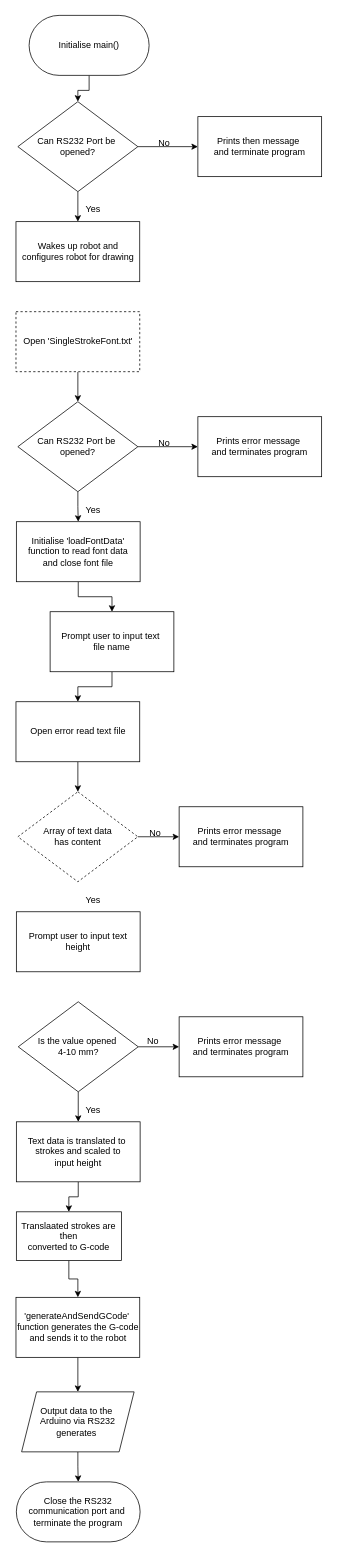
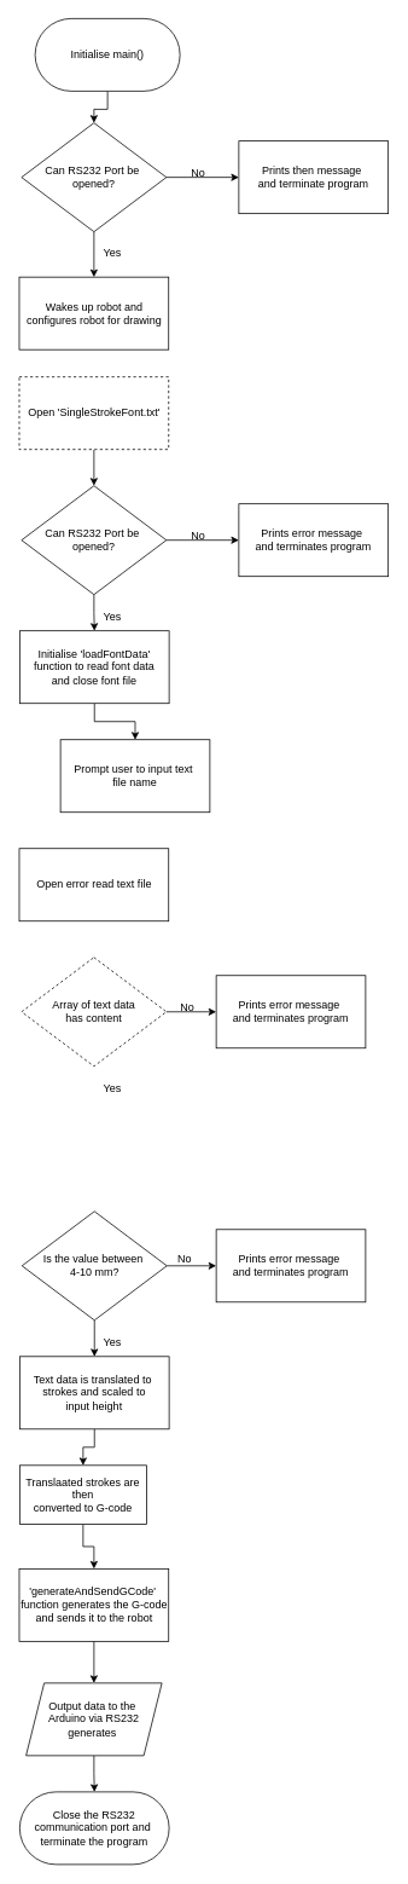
  <mxCell id="0" />
  <mxCell id="1" parent="0" />
  <mxCell id="2" style="edgeStyle=orthogonalEdgeStyle;rounded=0;orthogonalLoop=1;jettySize=auto;html=1;entryX=0.5;entryY=0;entryDx=0;entryDy=0;" parent="1" source="3" target="6" edge="1"><mxGeometry relative="1" as="geometry" /></mxCell>
  <mxCell id="3" value="Initialise main()" style="rounded=1;whiteSpace=wrap;html=1;arcSize=50;" parent="1" vertex="1"><mxGeometry x="38" y="20" width="160" height="80" as="geometry" /></mxCell>
  <mxCell id="4" style="edgeStyle=orthogonalEdgeStyle;rounded=0;orthogonalLoop=1;jettySize=auto;html=1;entryX=0;entryY=0.5;entryDx=0;entryDy=0;" parent="1" source="6" target="7" edge="1"><mxGeometry relative="1" as="geometry" /></mxCell>
  <mxCell id="5" style="edgeStyle=orthogonalEdgeStyle;rounded=0;orthogonalLoop=1;jettySize=auto;html=1;entryX=0.5;entryY=0;entryDx=0;entryDy=0;" parent="1" source="6" target="9" edge="1"><mxGeometry relative="1" as="geometry" /></mxCell>
  <mxCell id="6" value="Can RS232 Port be&amp;nbsp;&lt;div&gt;opened?&lt;/div&gt;" style="rhombus;whiteSpace=wrap;html=1;" parent="1" vertex="1"><mxGeometry x="23" y="135" width="160" height="120" as="geometry" /></mxCell>
  <mxCell id="7" value="Prints then message&amp;nbsp;&lt;div&gt;and terminate program&lt;/div&gt;" style="rounded=0;whiteSpace=wrap;html=1;" parent="1" vertex="1"><mxGeometry x="263" y="155" width="165" height="80" as="geometry" /></mxCell>
  <mxCell id="8" value="No" style="text;html=1;align=center;verticalAlign=middle;resizable=0;points=[];autosize=1;strokeColor=none;fillColor=none;" parent="1" vertex="1"><mxGeometry x="198" y="175" width="40" height="30" as="geometry" /></mxCell>
- <mxCell id="9" value="&lt;div&gt;Wakes up robot and configures robot for drawing&lt;/div&gt;" style="rounded=0;whiteSpace=wrap;html=1;" parent="1" vertex="1"><mxGeometry x="20.5" y="295" width="165" height="80" as="geometry" /></mxCell>
+ <mxCell id="9" value="&lt;div&gt;Wakes up robot and configures robot for drawing&lt;/div&gt;" style="rounded=0;whiteSpace=wrap;html=1;" parent="1" vertex="1"><mxGeometry x="20.5" y="305" width="165" height="80" as="geometry" /></mxCell>
  <mxCell id="10" value="Yes" style="text;html=1;align=center;verticalAlign=middle;resizable=0;points=[];autosize=1;strokeColor=none;fillColor=none;" parent="1" vertex="1"><mxGeometry x="103" y="263" width="40" height="30" as="geometry" /></mxCell>
  <mxCell id="11" style="edgeStyle=orthogonalEdgeStyle;rounded=0;orthogonalLoop=1;jettySize=auto;html=1;entryX=0.5;entryY=0;entryDx=0;entryDy=0;" parent="1" source="12" target="15" edge="1"><mxGeometry relative="1" as="geometry" /></mxCell>
  <mxCell id="12" value="Open 'SingleStrokeFont.txt'" style="rounded=0;whiteSpace=wrap;html=1;dashed=1;" parent="1" vertex="1"><mxGeometry x="20.5" y="415" width="165" height="80" as="geometry" /></mxCell>
  <mxCell id="13" style="edgeStyle=orthogonalEdgeStyle;rounded=0;orthogonalLoop=1;jettySize=auto;html=1;entryX=0;entryY=0.5;entryDx=0;entryDy=0;" parent="1" source="15" target="16" edge="1"><mxGeometry relative="1" as="geometry" /></mxCell>
  <mxCell id="14" style="edgeStyle=orthogonalEdgeStyle;rounded=0;orthogonalLoop=1;jettySize=auto;html=1;entryX=0.5;entryY=0;entryDx=0;entryDy=0;" parent="1" source="15" target="19" edge="1"><mxGeometry relative="1" as="geometry" /></mxCell>
  <mxCell id="15" value="Can RS232 Port be&amp;nbsp;&lt;div&gt;opened?&lt;/div&gt;" style="rhombus;whiteSpace=wrap;html=1;" parent="1" vertex="1"><mxGeometry x="23" y="535" width="160" height="120" as="geometry" /></mxCell>
  <mxCell id="16" value="Prints error message&amp;nbsp;&lt;div&gt;and terminates program&lt;/div&gt;" style="rounded=0;whiteSpace=wrap;html=1;" parent="1" vertex="1"><mxGeometry x="263" y="555" width="165" height="80" as="geometry" /></mxCell>
  <mxCell id="17" value="No" style="text;html=1;align=center;verticalAlign=middle;resizable=0;points=[];autosize=1;strokeColor=none;fillColor=none;" parent="1" vertex="1"><mxGeometry x="198" y="575" width="40" height="30" as="geometry" /></mxCell>
  <mxCell id="18" style="edgeStyle=orthogonalEdgeStyle;rounded=0;orthogonalLoop=1;jettySize=auto;html=1;entryX=0.5;entryY=0;entryDx=0;entryDy=0;" parent="1" source="19" target="21" edge="1"><mxGeometry relative="1" as="geometry" /></mxCell>
  <mxCell id="19" value="Initialise 'loadFontData' function to read font data&lt;div&gt;and close font file&lt;/div&gt;" style="rounded=0;whiteSpace=wrap;html=1;" parent="1" vertex="1"><mxGeometry x="21" y="695" width="165" height="80" as="geometry" /></mxCell>
- <mxCell id="20" style="edgeStyle=orthogonalEdgeStyle;rounded=0;orthogonalLoop=1;jettySize=auto;html=1;entryX=0.5;entryY=0;entryDx=0;entryDy=0;" parent="1" source="21" target="23" edge="1"><mxGeometry relative="1" as="geometry" /></mxCell>
  <mxCell id="21" value="Prompt user to input text&amp;nbsp;&lt;div&gt;file name&lt;/div&gt;" style="rounded=0;whiteSpace=wrap;html=1;" parent="1" vertex="1"><mxGeometry x="66" y="815" width="165" height="80" as="geometry" /></mxCell>
- <mxCell id="22" style="edgeStyle=orthogonalEdgeStyle;rounded=0;orthogonalLoop=1;jettySize=auto;html=1;entryX=0.5;entryY=0;entryDx=0;entryDy=0;" parent="1" source="23" target="25" edge="1"><mxGeometry relative="1" as="geometry" /></mxCell>
  <mxCell id="23" value="Open error read text file" style="rounded=0;whiteSpace=wrap;html=1;" parent="1" vertex="1"><mxGeometry x="20.5" y="935" width="165" height="80" as="geometry" /></mxCell>
  <mxCell id="24" style="edgeStyle=orthogonalEdgeStyle;rounded=0;orthogonalLoop=1;jettySize=auto;html=1;entryX=0;entryY=0.5;entryDx=0;entryDy=0;" parent="1" source="25" target="26" edge="1"><mxGeometry relative="1" as="geometry" /></mxCell>
  <mxCell id="25" value="Array of text data&lt;div&gt;has content&lt;/div&gt;" style="rhombus;whiteSpace=wrap;html=1;dashed=1;" parent="1" vertex="1"><mxGeometry x="23" y="1055" width="160" height="120" as="geometry" /></mxCell>
  <mxCell id="26" value="Prints error message&amp;nbsp;&lt;div&gt;and terminates program&lt;/div&gt;" style="rounded=0;whiteSpace=wrap;html=1;" parent="1" vertex="1"><mxGeometry x="238" y="1075" width="165" height="80" as="geometry" /></mxCell>
  <mxCell id="27" value="No" style="text;html=1;align=center;verticalAlign=middle;resizable=0;points=[];autosize=1;strokeColor=none;fillColor=none;" parent="1" vertex="1"><mxGeometry x="186" y="1095" width="40" height="30" as="geometry" /></mxCell>
  <mxCell id="28" value="Yes" style="text;html=1;align=center;verticalAlign=middle;resizable=0;points=[];autosize=1;strokeColor=none;fillColor=none;" parent="1" vertex="1"><mxGeometry x="103" y="665" width="40" height="30" as="geometry" /></mxCell>
- <mxCell id="29" value="Prompt user to input text height" style="rounded=0;whiteSpace=wrap;html=1;" parent="1" vertex="1"><mxGeometry x="21" y="1215" width="165" height="80" as="geometry" /></mxCell>
  <mxCell id="30" value="Yes" style="text;html=1;align=center;verticalAlign=middle;resizable=0;points=[];autosize=1;strokeColor=none;fillColor=none;" parent="1" vertex="1"><mxGeometry x="103" y="1185" width="40" height="30" as="geometry" /></mxCell>
  <mxCell id="31" style="edgeStyle=orthogonalEdgeStyle;rounded=0;orthogonalLoop=1;jettySize=auto;html=1;entryX=0;entryY=0.5;entryDx=0;entryDy=0;" parent="1" source="33" target="34" edge="1"><mxGeometry relative="1" as="geometry" /></mxCell>
  <mxCell id="32" style="edgeStyle=orthogonalEdgeStyle;rounded=0;orthogonalLoop=1;jettySize=auto;html=1;entryX=0.5;entryY=0;entryDx=0;entryDy=0;" parent="1" source="33" target="37" edge="1"><mxGeometry relative="1" as="geometry" /></mxCell>
- <mxCell id="33" value="Is the value opened&amp;nbsp;&lt;div&gt;4-10 mm?&lt;/div&gt;" style="rhombus;whiteSpace=wrap;html=1;" parent="1" vertex="1"><mxGeometry x="23.5" y="1335" width="160" height="120" as="geometry" /></mxCell>
+ <mxCell id="33" value="Is the value between&amp;nbsp;&lt;div&gt;4-10 mm?&lt;/div&gt;" style="rhombus;whiteSpace=wrap;html=1;" parent="1" vertex="1"><mxGeometry x="23.5" y="1335" width="160" height="120" as="geometry" /></mxCell>
  <mxCell id="34" value="Prints error message&amp;nbsp;&lt;div&gt;and terminates program&lt;/div&gt;" style="rounded=0;whiteSpace=wrap;html=1;" parent="1" vertex="1"><mxGeometry x="238" y="1355" width="165" height="80" as="geometry" /></mxCell>
  <mxCell id="35" value="No" style="text;html=1;align=center;verticalAlign=middle;resizable=0;points=[];autosize=1;strokeColor=none;fillColor=none;" parent="1" vertex="1"><mxGeometry x="183" y="1373" width="40" height="30" as="geometry" /></mxCell>
  <mxCell id="36" style="edgeStyle=orthogonalEdgeStyle;rounded=0;orthogonalLoop=1;jettySize=auto;html=1;entryX=0.5;entryY=0;entryDx=0;entryDy=0;" parent="1" source="37" target="40" edge="1"><mxGeometry relative="1" as="geometry" /></mxCell>
  <mxCell id="37" value="Text data is translated to&amp;nbsp;&lt;div&gt;strokes and scaled to&lt;/div&gt;&lt;div&gt;input height&lt;/div&gt;" style="rounded=0;whiteSpace=wrap;html=1;" parent="1" vertex="1"><mxGeometry x="21" y="1495" width="165" height="80" as="geometry" /></mxCell>
  <mxCell id="38" value="Yes" style="text;html=1;align=center;verticalAlign=middle;resizable=0;points=[];autosize=1;strokeColor=none;fillColor=none;" parent="1" vertex="1"><mxGeometry x="103" y="1465" width="40" height="30" as="geometry" /></mxCell>
  <mxCell id="39" style="edgeStyle=orthogonalEdgeStyle;rounded=0;orthogonalLoop=1;jettySize=auto;html=1;entryX=0.5;entryY=0;entryDx=0;entryDy=0;" parent="1" source="40" target="42" edge="1"><mxGeometry relative="1" as="geometry" /></mxCell>
  <mxCell id="40" value="Translaated strokes are then&lt;div&gt;converted to G-code&lt;/div&gt;" style="rounded=0;whiteSpace=wrap;html=1;" parent="1" vertex="1"><mxGeometry x="21" y="1615" width="140" height="65" as="geometry" /></mxCell>
  <mxCell id="41" style="edgeStyle=orthogonalEdgeStyle;rounded=0;orthogonalLoop=1;jettySize=auto;html=1;entryX=0.5;entryY=0;entryDx=0;entryDy=0;" parent="1" source="42" target="44" edge="1"><mxGeometry relative="1" as="geometry" /></mxCell>
  <mxCell id="42" value="'generateAndSendGCode'&amp;nbsp;&lt;div&gt;function generates the G-code&lt;/div&gt;&lt;div&gt;and sends it to the robot&lt;/div&gt;" style="rounded=0;whiteSpace=wrap;html=1;" parent="1" vertex="1"><mxGeometry x="20.5" y="1729" width="165" height="80" as="geometry" /></mxCell>
  <mxCell id="43" style="edgeStyle=orthogonalEdgeStyle;rounded=0;orthogonalLoop=1;jettySize=auto;html=1;entryX=0.5;entryY=0;entryDx=0;entryDy=0;" parent="1" source="44" target="45" edge="1"><mxGeometry relative="1" as="geometry" /></mxCell>
  <mxCell id="44" value="Output data to the&amp;nbsp;&lt;div&gt;Arduino via RS232&lt;/div&gt;&lt;div&gt;generates&amp;nbsp;&lt;/div&gt;" style="shape=parallelogram;perimeter=parallelogramPerimeter;whiteSpace=wrap;html=1;fixedSize=1;" parent="1" vertex="1"><mxGeometry x="28" y="1855" width="150" height="80" as="geometry" /></mxCell>
  <mxCell id="45" value="Close the RS232 communication port and&amp;nbsp;&lt;div&gt;terminate the program&lt;/div&gt;" style="rounded=1;whiteSpace=wrap;html=1;arcSize=50;" parent="1" vertex="1"><mxGeometry x="21" y="1975" width="165" height="80" as="geometry" /></mxCell>
